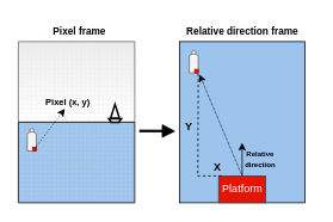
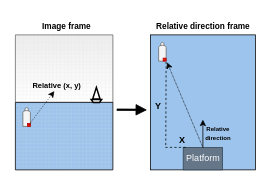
  <mxCell id="0" />
  <mxCell id="1" parent="0" />
  <mxCell id="2" value="" style="verticalLabelPosition=bottom;verticalAlign=top;html=1;shape=mxgraph.basic.patternFillRect;fillStyle=grid;step=5;fillStrokeWidth=0.2;fillStrokeColor=#dddddd;fillColor=#EDEDED;strokeColor=#666666;gradientColor=#FFFFFF;gradientDirection=south;" vertex="1" parent="1"><mxGeometry x="20" y="46" width="130" height="90" as="geometry" /></mxCell>
  <mxCell id="3" value="" style="verticalLabelPosition=bottom;verticalAlign=top;html=1;shape=mxgraph.basic.patternFillRect;fillStyle=grid;step=5;fillStrokeWidth=0.2;fillStrokeColor=#dddddd;fillColor=#9DC4EC;strokeColor=#000000;" vertex="1" parent="1"><mxGeometry x="20" y="136" width="130" height="90" as="geometry" /></mxCell>
  <mxCell id="4" value="" style="rounded=0;whiteSpace=wrap;html=1;fillColor=#9DC4EC;glass=0;shadow=0;" vertex="1" parent="1"><mxGeometry x="200" y="46" width="140" height="180" as="geometry" /></mxCell>
  <mxCell id="5" value="" style="shape=mxgraph.pid.vessels.gas_bottle;html=1;pointerEvents=1;align=center;verticalLabelPosition=bottom;verticalAlign=top;dashed=0;fillColor=#f5f5f5;fontColor=#333333;strokeColor=#666666;" vertex="1" parent="1"><mxGeometry x="30" y="143" width="10" height="25" as="geometry" /></mxCell>
  <mxCell id="6" value="" style="shape=mxgraph.pid.vessels.gas_bottle;html=1;pointerEvents=1;align=center;verticalLabelPosition=bottom;verticalAlign=top;dashed=0;fillColor=#f5f5f5;fontColor=#333333;strokeColor=#666666;" vertex="1" parent="1"><mxGeometry x="211" y="56" width="10" height="25" as="geometry" /></mxCell>
- <mxCell id="7" value="&lt;b&gt;&lt;font style=&quot;font-size: 11px;&quot;&gt;Pixel frame&lt;/font&gt;&lt;/b&gt;" style="text;html=1;align=center;verticalAlign=middle;resizable=0;points=[];autosize=1;strokeColor=none;fillColor=none;" vertex="1" parent="1"><mxGeometry x="43" y="20" width="90" height="30" as="geometry" /></mxCell>
+ <mxCell id="7" value="&lt;b&gt;&lt;font style=&quot;font-size: 11px;&quot;&gt;Image frame&lt;/font&gt;&lt;/b&gt;" style="text;html=1;align=center;verticalAlign=middle;resizable=0;points=[];autosize=1;strokeColor=none;fillColor=none;" vertex="1" parent="1"><mxGeometry x="43" y="20" width="90" height="30" as="geometry" /></mxCell>
  <mxCell id="8" value="&lt;b&gt;&lt;font style=&quot;font-size: 11px;&quot;&gt;Relative direction frame&lt;/font&gt;&lt;/b&gt;" style="text;html=1;align=center;verticalAlign=middle;resizable=0;points=[];autosize=1;strokeColor=none;fillColor=none;" vertex="1" parent="1"><mxGeometry x="190" y="20" width="160" height="30" as="geometry" /></mxCell>
  <mxCell id="9" value="" style="shape=flexArrow;endArrow=classic;html=1;rounded=0;fillColor=#000000;width=1.905;endSize=4.233;endWidth=10.998;" edge="1" parent="1"><mxGeometry width="50" height="50" relative="1" as="geometry"><mxPoint x="155" y="145.76" as="sourcePoint" /><mxPoint x="195" y="146" as="targetPoint" /></mxGeometry></mxCell>
- <mxCell id="10" value="Platform" style="whiteSpace=wrap;html=1;fillColor=#e51400;fontColor=#ffffff;strokeColor=#314354;" vertex="1" parent="1"><mxGeometry x="243.75" y="196" width="52.5" height="30" as="geometry" /></mxCell>
+ <mxCell id="10" value="Platform" style="whiteSpace=wrap;html=1;fillColor=#647687;fontColor=#ffffff;strokeColor=#314354;" vertex="1" parent="1"><mxGeometry x="243.75" y="196" width="52.5" height="30" as="geometry" /></mxCell>
  <mxCell id="11" value="" style="endArrow=classic;html=1;rounded=0;" edge="1" parent="1"><mxGeometry width="50" height="50" relative="1" as="geometry"><mxPoint x="270" y="196" as="sourcePoint" /><mxPoint x="270" y="159" as="targetPoint" /></mxGeometry></mxCell>
  <mxCell id="12" value="" style="endArrow=classic;html=1;rounded=0;exitX=0.5;exitY=0;exitDx=0;exitDy=0;dashed=1;entryX=1.128;entryY=1.067;entryDx=0;entryDy=0;entryPerimeter=0;dashPattern=1 1;" edge="1" parent="1" source="10" target="6"><mxGeometry width="50" height="50" relative="1" as="geometry"><mxPoint x="170" y="191" as="sourcePoint" /><mxPoint x="220" y="141" as="targetPoint" /></mxGeometry></mxCell>
  <mxCell id="13" value="" style="endArrow=none;dashed=1;html=1;strokeWidth=1;rounded=0;" edge="1" parent="1"><mxGeometry width="50" height="50" relative="1" as="geometry"><mxPoint x="220" y="196" as="sourcePoint" /><mxPoint x="248" y="196" as="targetPoint" /></mxGeometry></mxCell>
  <mxCell id="14" value="" style="endArrow=none;dashed=1;html=1;strokeWidth=1;rounded=0;entryX=-0.016;entryY=0.165;entryDx=0;entryDy=0;entryPerimeter=0;" edge="1" parent="1"><mxGeometry width="50" height="50" relative="1" as="geometry"><mxPoint x="221" y="82" as="sourcePoint" /><mxPoint x="220.52" y="194.95" as="targetPoint" /></mxGeometry></mxCell>
  <mxCell id="15" value="&lt;b&gt;Y&lt;/b&gt;" style="text;html=1;align=center;verticalAlign=middle;resizable=0;points=[];autosize=1;strokeColor=none;fillColor=none;" vertex="1" parent="1"><mxGeometry x="195" y="126" width="30" height="30" as="geometry" /></mxCell>
  <mxCell id="16" value="&lt;b style=&quot;font-size: 8px;&quot;&gt;Relative&lt;br&gt;direction&lt;br&gt;&lt;/b&gt;" style="text;html=1;align=center;verticalAlign=middle;resizable=0;points=[];autosize=1;strokeColor=none;fillColor=none;fontSize=10;" vertex="1" parent="1"><mxGeometry x="260" y="156" width="60" height="40" as="geometry" /></mxCell>
  <mxCell id="17" value="&lt;b&gt;X&lt;/b&gt;" style="text;html=1;align=center;verticalAlign=middle;resizable=0;points=[];autosize=1;strokeColor=none;fillColor=none;" vertex="1" parent="1"><mxGeometry x="227" y="172" width="30" height="30" as="geometry" /></mxCell>
  <mxCell id="18" value="" style="rounded=0;whiteSpace=wrap;html=1;fillColor=#e51400;fontColor=#ffffff;strokeColor=#B20000;" vertex="1" parent="1"><mxGeometry x="36" y="164" width="4" height="4" as="geometry" /></mxCell>
  <mxCell id="19" value="" style="endArrow=classic;html=1;rounded=0;strokeWidth=1;dashed=1;dashPattern=1 2;" edge="1" parent="1"><mxGeometry width="50" height="50" relative="1" as="geometry"><mxPoint x="38" y="166" as="sourcePoint" /><mxPoint x="72" y="121" as="targetPoint" /></mxGeometry></mxCell>
- <mxCell id="20" value="&lt;font style=&quot;font-size: 10px;&quot;&gt;&lt;b&gt;Pixel&amp;nbsp;(x, y)&lt;/b&gt;&lt;/font&gt;" style="text;html=1;align=center;verticalAlign=middle;resizable=0;points=[];autosize=1;strokeColor=none;fillColor=none;" vertex="1" parent="1"><mxGeometry x="40" y="98" width="70" height="30" as="geometry" /></mxCell>
+ <mxCell id="20" value="&lt;font style=&quot;font-size: 10px;&quot;&gt;&lt;b&gt;Relative&amp;nbsp;(x, y)&lt;/b&gt;&lt;/font&gt;" style="text;html=1;align=center;verticalAlign=middle;resizable=0;points=[];autosize=1;strokeColor=none;fillColor=none;" vertex="1" parent="1"><mxGeometry x="40" y="98" width="70" height="30" as="geometry" /></mxCell>
  <mxCell id="21" value="" style="rounded=0;whiteSpace=wrap;html=1;fillColor=#e51400;fontColor=#ffffff;strokeColor=#B20000;" vertex="1" parent="1"><mxGeometry x="217" y="77" width="4" height="4" as="geometry" /></mxCell>
  <mxCell id="22" value="" style="verticalLabelPosition=bottom;html=1;verticalAlign=top;strokeWidth=2;shape=mxgraph.lean_mapping.boat_shipment;align=center;" vertex="1" parent="1"><mxGeometry x="121" y="116" width="14" height="20" as="geometry" /></mxCell>
